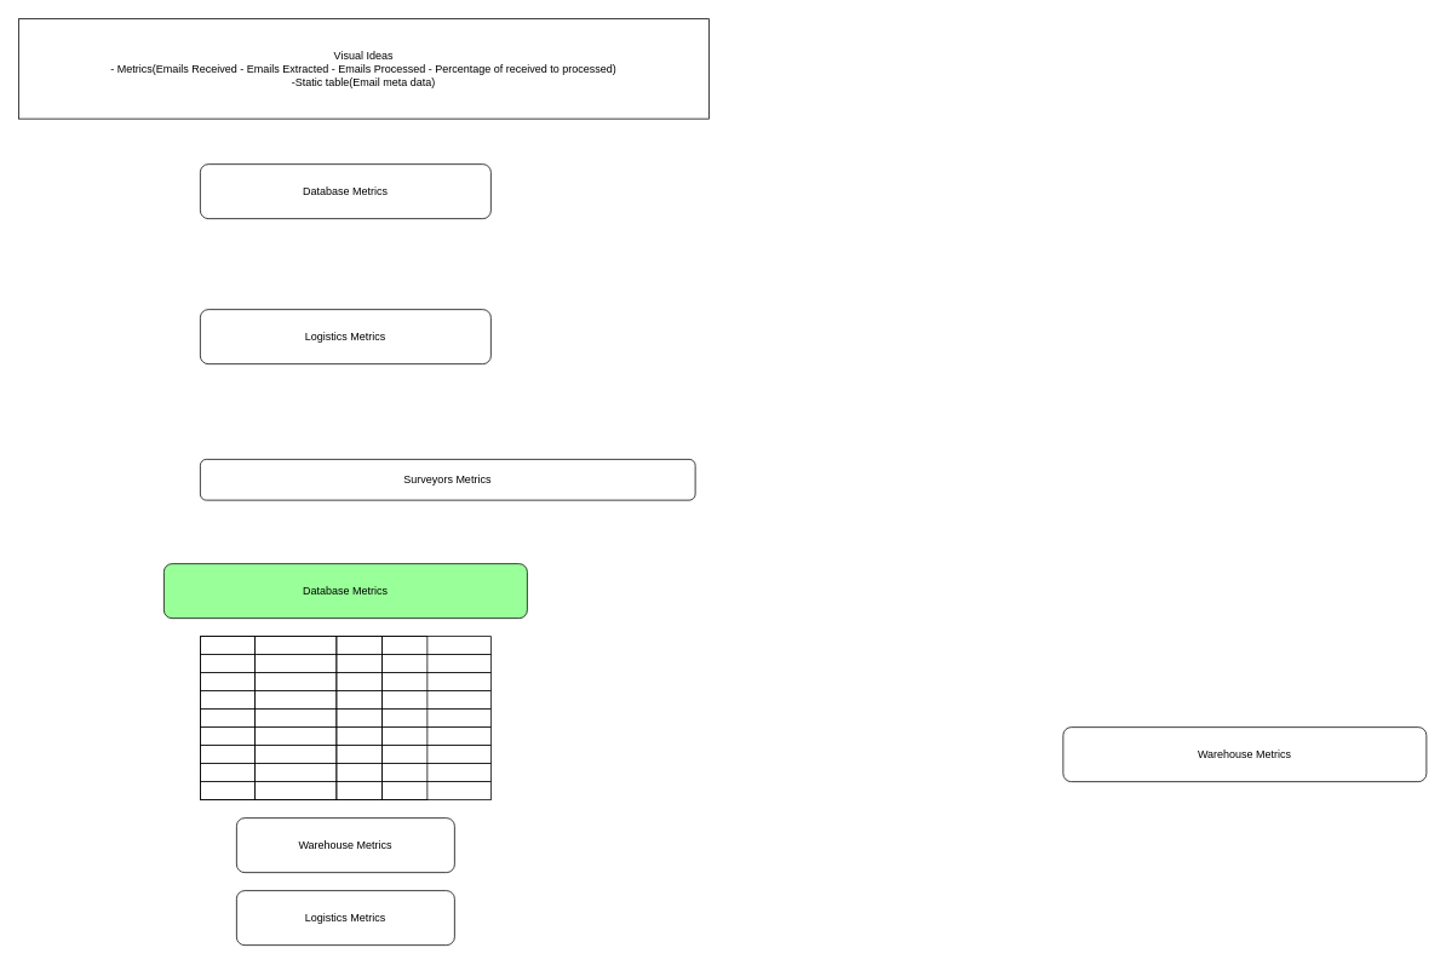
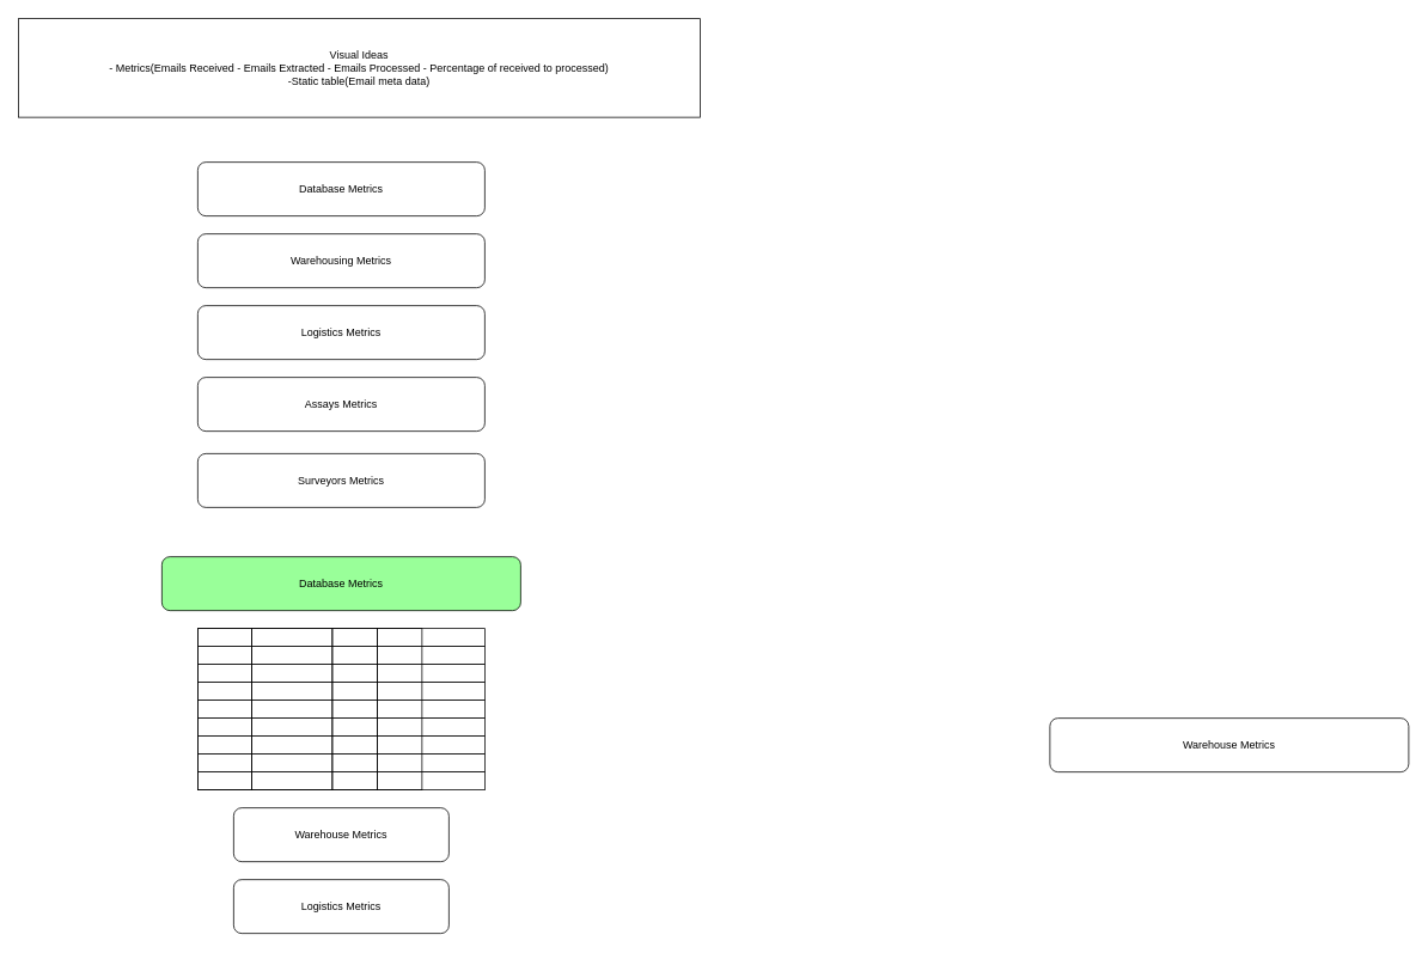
  <mxCell id="0" />
  <mxCell id="1" parent="0" />
  <mxCell id="2" value="Visual Ideas&lt;br&gt;- Metrics(Emails Received - Emails Extracted - Emails Processed - Percentage of received to processed)&lt;br&gt;-Static table(Email meta data)" style="rounded=0;whiteSpace=wrap;html=1;" vertex="1" parent="1"><mxGeometry x="20" y="20" width="760" height="110" as="geometry" /></mxCell>
  <mxCell id="3" value="Database Metrics" style="rounded=1;whiteSpace=wrap;html=1;" vertex="1" parent="1"><mxGeometry x="220" y="180" width="320" height="60" as="geometry" /></mxCell>
+ <mxCell id="4" value="Warehousing Metrics" style="rounded=1;whiteSpace=wrap;html=1;" vertex="1" parent="1"><mxGeometry x="220" y="260" width="320" height="60" as="geometry" /></mxCell>
  <mxCell id="5" value="Logistics Metrics" style="rounded=1;whiteSpace=wrap;html=1;" vertex="1" parent="1"><mxGeometry x="220" y="340" width="320" height="60" as="geometry" /></mxCell>
  <mxCell id="6" value="Database Metrics" style="rounded=1;whiteSpace=wrap;html=1;fillColor=#99FF99;" vertex="1" parent="1"><mxGeometry x="180" y="620" width="400" height="60" as="geometry" /></mxCell>
  <mxCell id="7" value="Warehouse Metrics" style="rounded=1;whiteSpace=wrap;html=1;" vertex="1" parent="1"><mxGeometry x="1170" y="800" width="400" height="60" as="geometry" /></mxCell>
  <mxCell id="8" value="Warehouse Metrics" style="rounded=1;whiteSpace=wrap;html=1;" vertex="1" parent="1"><mxGeometry x="260" y="900" width="240" height="60" as="geometry" /></mxCell>
  <mxCell id="9" value="Logistics Metrics" style="rounded=1;whiteSpace=wrap;html=1;" vertex="1" parent="1"><mxGeometry x="260" y="980" width="240" height="60" as="geometry" /></mxCell>
  <mxCell id="10" style="edgeStyle=orthogonalEdgeStyle;rounded=0;orthogonalLoop=1;jettySize=auto;html=1;exitX=0.5;exitY=1;exitDx=0;exitDy=0;" edge="1" parent="1"><mxGeometry relative="1" as="geometry"><mxPoint x="380" y="860" as="sourcePoint" /><mxPoint x="380" y="860" as="targetPoint" /></mxGeometry></mxCell>
  <mxCell id="11" value="" style="rounded=0;whiteSpace=wrap;html=1;" vertex="1" parent="1"><mxGeometry x="220" y="700" width="320" height="20" as="geometry" /></mxCell>
  <mxCell id="12" value="" style="rounded=0;whiteSpace=wrap;html=1;" vertex="1" parent="1"><mxGeometry x="220" y="720" width="320" height="20" as="geometry" /></mxCell>
  <mxCell id="13" value="" style="rounded=0;whiteSpace=wrap;html=1;" vertex="1" parent="1"><mxGeometry x="220" y="740" width="320" height="20" as="geometry" /></mxCell>
  <mxCell id="14" value="" style="rounded=0;whiteSpace=wrap;html=1;" vertex="1" parent="1"><mxGeometry x="220" y="760" width="320" height="20" as="geometry" /></mxCell>
  <mxCell id="15" value="" style="rounded=0;whiteSpace=wrap;html=1;" vertex="1" parent="1"><mxGeometry x="220" y="780" width="320" height="20" as="geometry" /></mxCell>
  <mxCell id="16" value="" style="rounded=0;whiteSpace=wrap;html=1;" vertex="1" parent="1"><mxGeometry x="220" y="800" width="320" height="20" as="geometry" /></mxCell>
  <mxCell id="17" value="" style="rounded=0;whiteSpace=wrap;html=1;" vertex="1" parent="1"><mxGeometry x="220" y="820" width="320" height="20" as="geometry" /></mxCell>
  <mxCell id="18" value="" style="rounded=0;whiteSpace=wrap;html=1;" vertex="1" parent="1"><mxGeometry x="220" y="840" width="320" height="20" as="geometry" /></mxCell>
  <mxCell id="19" value="" style="rounded=0;whiteSpace=wrap;html=1;" vertex="1" parent="1"><mxGeometry x="220" y="860" width="320" height="20" as="geometry" /></mxCell>
  <mxCell id="20" value="" style="rounded=0;whiteSpace=wrap;html=1;fillColor=none;" vertex="1" parent="1"><mxGeometry x="220" y="700" width="60" height="180" as="geometry" /></mxCell>
  <mxCell id="21" value="" style="rounded=0;whiteSpace=wrap;html=1;fillColor=none;" vertex="1" parent="1"><mxGeometry x="280" y="700" width="90" height="180" as="geometry" /></mxCell>
  <mxCell id="22" value="" style="rounded=0;whiteSpace=wrap;html=1;fillColor=none;" vertex="1" parent="1"><mxGeometry x="370" y="700" width="50" height="180" as="geometry" /></mxCell>
  <mxCell id="23" value="" style="rounded=0;whiteSpace=wrap;html=1;fillColor=none;" vertex="1" parent="1"><mxGeometry x="420" y="700" width="50" height="180" as="geometry" /></mxCell>
- <mxCell id="25" value="Surveyors Metrics" style="rounded=1;whiteSpace=wrap;html=1;" vertex="1" parent="1"><mxGeometry x="220" y="505" width="545" height="45" as="geometry" /></mxCell>
+ <mxCell id="24" value="Assays Metrics" style="rounded=1;whiteSpace=wrap;html=1;" vertex="1" parent="1"><mxGeometry x="220" y="420" width="320" height="60" as="geometry" /></mxCell>
+ <mxCell id="25" value="Surveyors Metrics" style="rounded=1;whiteSpace=wrap;html=1;" vertex="1" parent="1"><mxGeometry x="220" y="505" width="320" height="60" as="geometry" /></mxCell>
